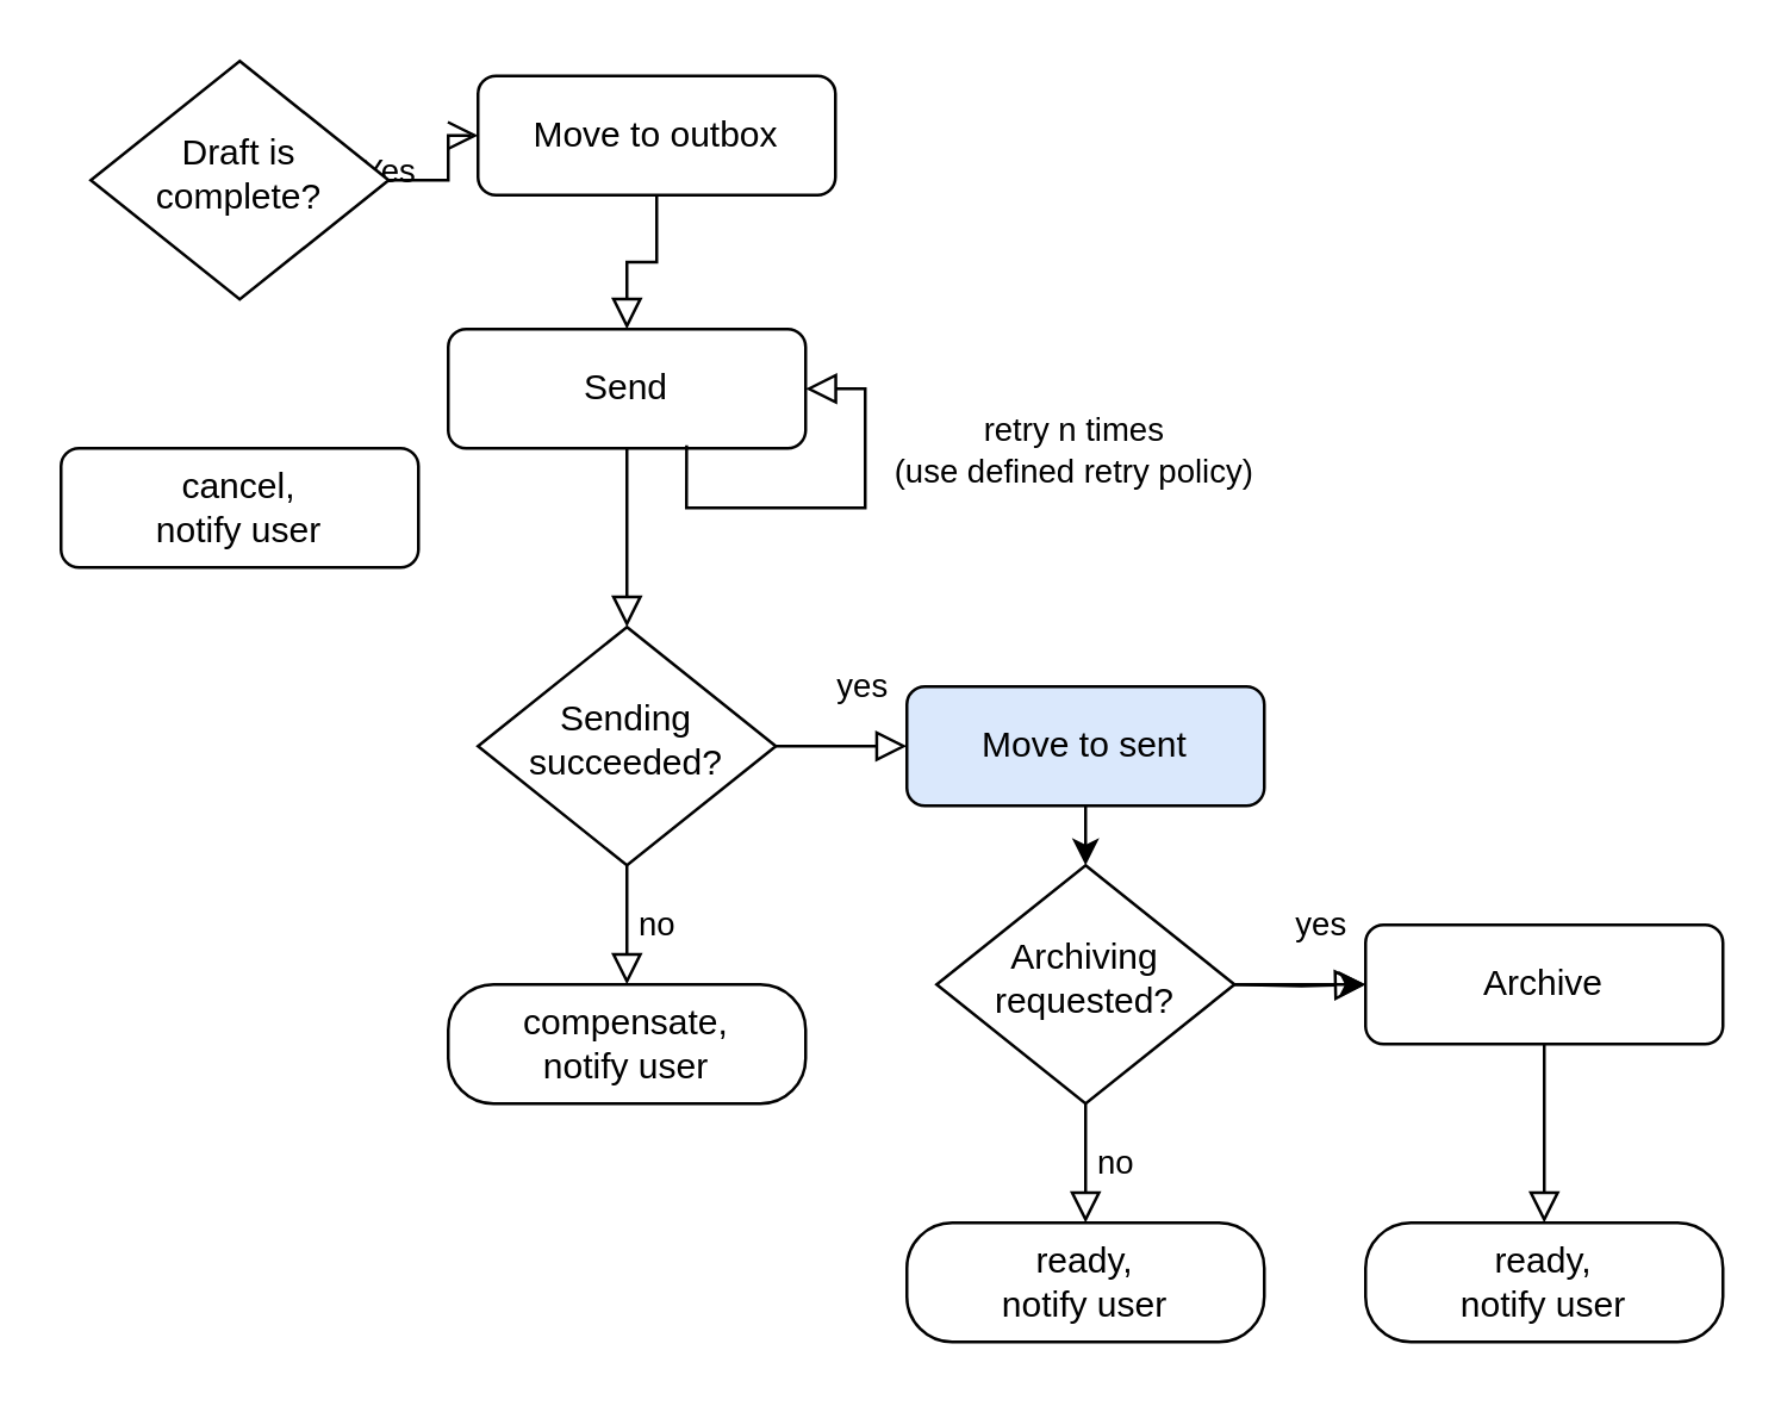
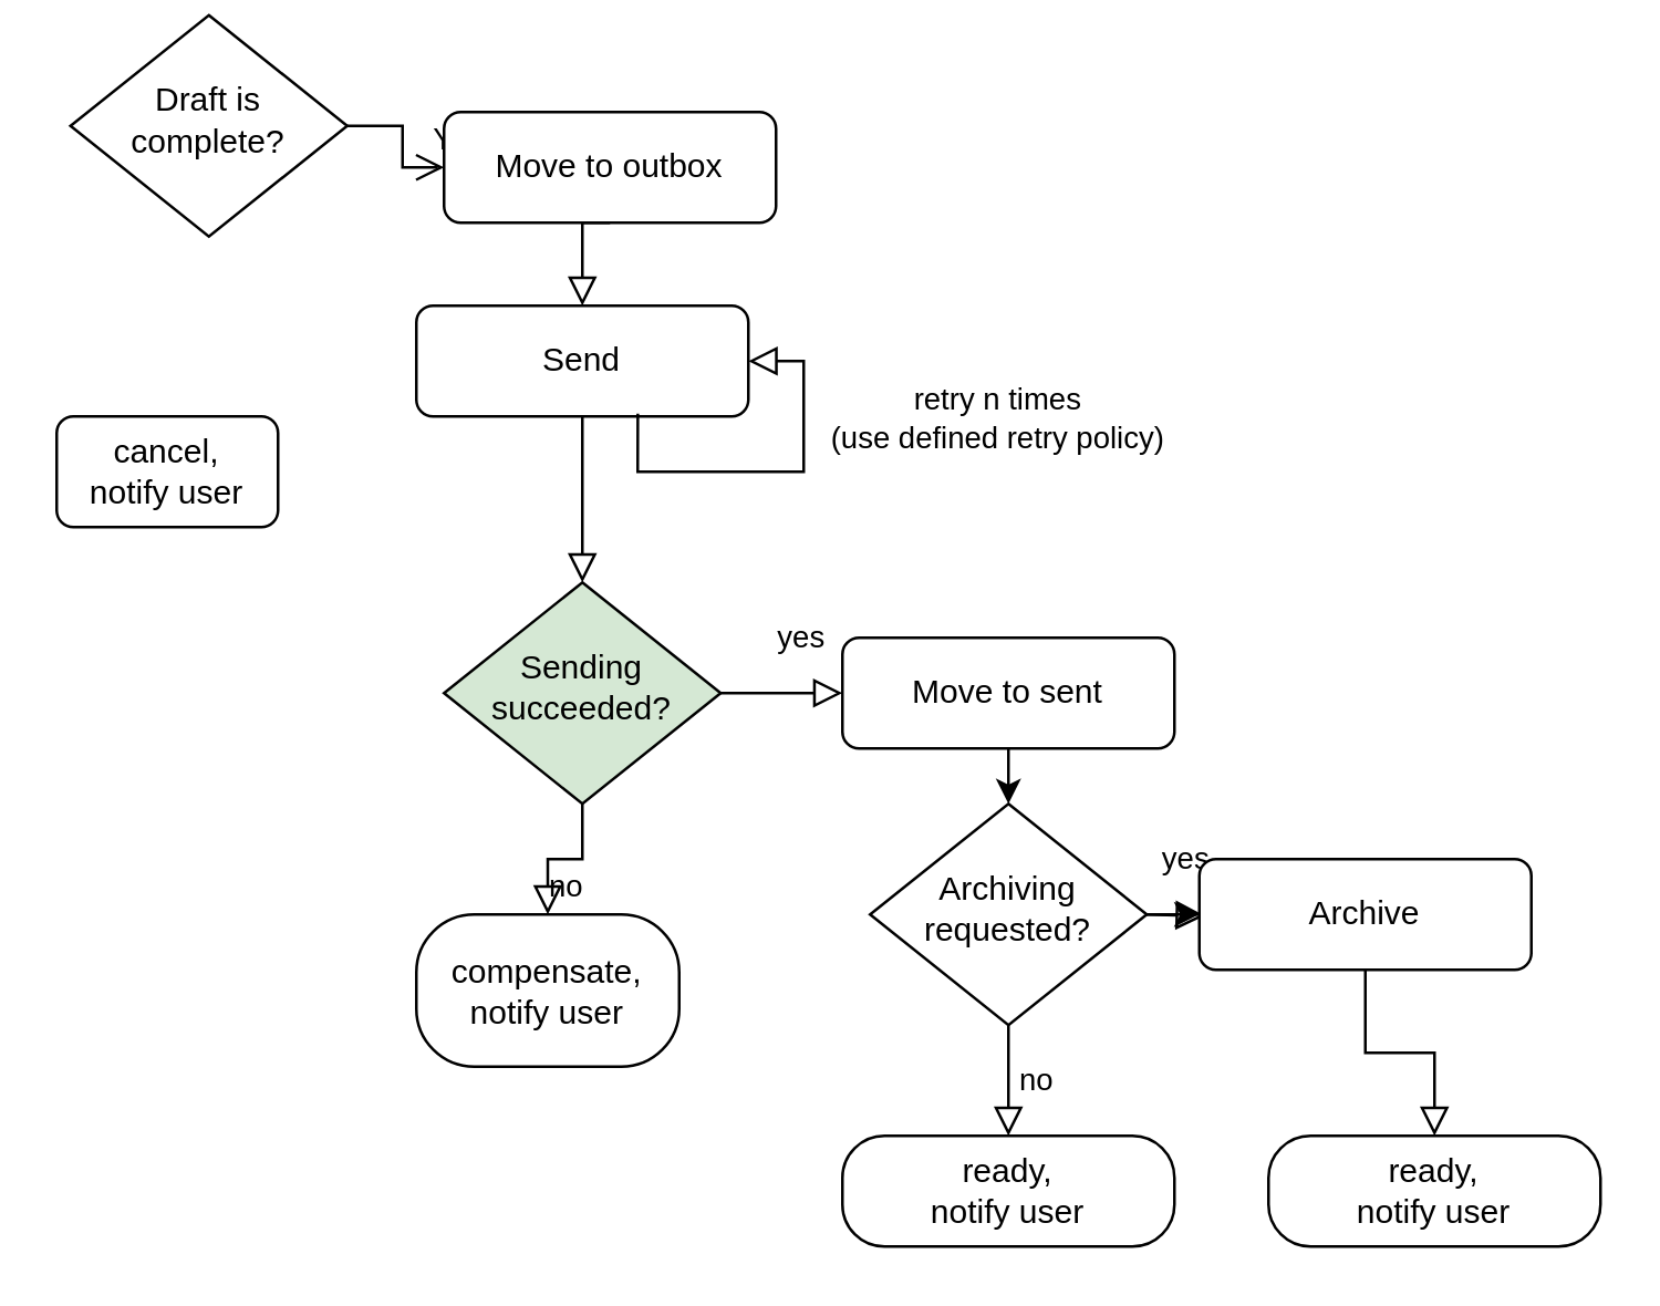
  <mxCell id="0" />
  <mxCell id="1" parent="0" />
  <mxCell id="2" value="Yes" style="rounded=0;html=1;jettySize=auto;orthogonalLoop=1;fontSize=11;endArrow=open;endFill=0;endSize=8;strokeWidth=1;shadow=0;labelBackgroundColor=none;edgeStyle=orthogonalEdgeStyle;entryX=0;entryY=0.5;entryDx=0;entryDy=0;" parent="1" source="3" target="15" edge="1"><mxGeometry y="20" relative="1" as="geometry"><mxPoint as="offset" /></mxGeometry></mxCell>
- <mxCell id="3" value="Draft is&lt;br&gt;complete?" style="rhombus;whiteSpace=wrap;html=1;shadow=0;fontFamily=Helvetica;fontSize=12;align=center;strokeWidth=1;spacing=6;spacingTop=-4;" parent="1" vertex="1"><mxGeometry x="30" y="20" width="100" height="80" as="geometry" /></mxCell>
- <mxCell id="4" value="cancel, &lt;br&gt;notify user" style="rounded=1;whiteSpace=wrap;html=1;fontSize=12;glass=0;strokeWidth=1;shadow=0;" parent="1" vertex="1"><mxGeometry x="20" y="150" width="120" height="40" as="geometry" /></mxCell>
+ <mxCell id="3" value="Draft is&lt;br&gt;complete?" style="rhombus;whiteSpace=wrap;html=1;shadow=0;fontFamily=Helvetica;fontSize=12;align=center;strokeWidth=1;spacing=6;spacingTop=-4;" parent="1" vertex="1"><mxGeometry x="25" y="5" width="100" height="80" as="geometry" /></mxCell>
+ <mxCell id="4" value="cancel, &lt;br&gt;notify user" style="rounded=1;whiteSpace=wrap;html=1;fontSize=12;glass=0;strokeWidth=1;shadow=0;" parent="1" vertex="1"><mxGeometry x="20" y="150" width="80" height="40" as="geometry" /></mxCell>
  <mxCell id="5" value="yes" style="rounded=0;html=1;jettySize=auto;orthogonalLoop=1;fontSize=11;endArrow=block;endFill=0;endSize=8;strokeWidth=1;shadow=0;labelBackgroundColor=none;edgeStyle=orthogonalEdgeStyle;" parent="1" source="7" target="9" edge="1"><mxGeometry x="0.333" y="20" relative="1" as="geometry"><mxPoint as="offset" /></mxGeometry></mxCell>
  <mxCell id="6" value="no" style="edgeStyle=orthogonalEdgeStyle;rounded=0;html=1;jettySize=auto;orthogonalLoop=1;fontSize=11;endArrow=block;endFill=0;endSize=8;strokeWidth=1;shadow=0;labelBackgroundColor=none;entryX=0.5;entryY=0;entryDx=0;entryDy=0;" parent="1" source="7" target="10" edge="1"><mxGeometry y="10" relative="1" as="geometry"><mxPoint as="offset" /><mxPoint x="210" y="340" as="targetPoint" /></mxGeometry></mxCell>
- <mxCell id="7" value="Sending&lt;br&gt;succeeded?" style="rhombus;whiteSpace=wrap;html=1;shadow=0;fontFamily=Helvetica;fontSize=12;align=center;strokeWidth=1;spacing=6;spacingTop=-4;" parent="1" vertex="1"><mxGeometry x="160" y="210" width="100" height="80" as="geometry" /></mxCell>
+ <mxCell id="7" value="Sending&lt;br&gt;succeeded?" style="rhombus;whiteSpace=wrap;html=1;shadow=0;fontFamily=Helvetica;fontSize=12;align=center;strokeWidth=1;spacing=6;spacingTop=-4;fillColor=#d5e8d4;" parent="1" vertex="1"><mxGeometry x="160" y="210" width="100" height="80" as="geometry" /></mxCell>
  <mxCell id="8" style="edgeStyle=orthogonalEdgeStyle;rounded=0;orthogonalLoop=1;jettySize=auto;html=1;exitX=0.5;exitY=1;exitDx=0;exitDy=0;entryX=0.5;entryY=0;entryDx=0;entryDy=0;" edge="1" parent="1" source="9" target="19"><mxGeometry relative="1" as="geometry" /></mxCell>
- <mxCell id="9" value="Move to sent" style="rounded=1;whiteSpace=wrap;html=1;fontSize=12;glass=0;strokeWidth=1;shadow=0;fillColor=#dae8fc;" parent="1" vertex="1"><mxGeometry x="304" y="230" width="120" height="40" as="geometry" /></mxCell>
- <mxCell id="10" value="compensate,&lt;br&gt;notify user" style="rounded=1;whiteSpace=wrap;html=1;fontSize=12;glass=0;strokeWidth=1;shadow=0;arcSize=38;" parent="1" vertex="1"><mxGeometry x="150" y="330" width="120" height="40" as="geometry" /></mxCell>
+ <mxCell id="9" value="Move to sent" style="rounded=1;whiteSpace=wrap;html=1;fontSize=12;glass=0;strokeWidth=1;shadow=0;" parent="1" vertex="1"><mxGeometry x="304" y="230" width="120" height="40" as="geometry" /></mxCell>
+ <mxCell id="10" value="compensate,&lt;br&gt;notify user" style="rounded=1;whiteSpace=wrap;html=1;fontSize=12;glass=0;strokeWidth=1;shadow=0;arcSize=38;" parent="1" vertex="1"><mxGeometry x="150" y="330" width="95" height="55" as="geometry" /></mxCell>
  <mxCell id="11" value="Send" style="rounded=1;whiteSpace=wrap;html=1;fontSize=12;glass=0;strokeWidth=1;shadow=0;" vertex="1" parent="1"><mxGeometry x="150" y="110" width="120" height="40" as="geometry" /></mxCell>
  <mxCell id="12" value="" style="rounded=0;html=1;jettySize=auto;orthogonalLoop=1;fontSize=11;endArrow=block;endFill=0;endSize=8;strokeWidth=1;shadow=0;labelBackgroundColor=none;edgeStyle=orthogonalEdgeStyle;entryX=0.5;entryY=0;entryDx=0;entryDy=0;exitX=0.5;exitY=1;exitDx=0;exitDy=0;" edge="1" parent="1" source="11" target="7"><mxGeometry relative="1" as="geometry"><mxPoint x="220" y="-60" as="sourcePoint" /><mxPoint x="220" y="-10" as="targetPoint" /></mxGeometry></mxCell>
  <mxCell id="13" value="" style="rounded=0;html=1;jettySize=auto;orthogonalLoop=1;fontSize=11;endArrow=block;endFill=0;endSize=8;strokeWidth=1;shadow=0;labelBackgroundColor=none;edgeStyle=orthogonalEdgeStyle;entryX=1;entryY=0.5;entryDx=0;entryDy=0;exitX=0.667;exitY=0.975;exitDx=0;exitDy=0;exitPerimeter=0;" edge="1" parent="1" source="11" target="11"><mxGeometry relative="1" as="geometry"><mxPoint x="220" y="160" as="sourcePoint" /><mxPoint x="220" y="220" as="targetPoint" /></mxGeometry></mxCell>
  <mxCell id="14" value="retry n times&lt;br&gt;(use defined retry policy)" style="edgeLabel;html=1;align=center;verticalAlign=middle;resizable=0;points=[];" vertex="1" connectable="0" parent="13"><mxGeometry x="-0.092" y="1" relative="1" as="geometry"><mxPoint x="87" y="-19" as="offset" /></mxGeometry></mxCell>
- <mxCell id="15" value="Move to outbox" style="rounded=1;whiteSpace=wrap;html=1;fontSize=12;glass=0;strokeWidth=1;shadow=0;" vertex="1" parent="1"><mxGeometry x="160" y="25" width="120" height="40" as="geometry" /></mxCell>
+ <mxCell id="15" value="Move to outbox" style="rounded=1;whiteSpace=wrap;html=1;fontSize=12;glass=0;strokeWidth=1;shadow=0;" vertex="1" parent="1"><mxGeometry x="160" y="40" width="120" height="40" as="geometry" /></mxCell>
  <mxCell id="16" value="" style="rounded=0;html=1;jettySize=auto;orthogonalLoop=1;fontSize=11;endArrow=block;endFill=0;endSize=8;strokeWidth=1;shadow=0;labelBackgroundColor=none;edgeStyle=orthogonalEdgeStyle;exitX=0.5;exitY=1;exitDx=0;exitDy=0;entryX=0.5;entryY=0;entryDx=0;entryDy=0;" edge="1" parent="1" source="15" target="11"><mxGeometry relative="1" as="geometry"><mxPoint x="390" y="90" as="sourcePoint" /><mxPoint x="320" y="60" as="targetPoint" /></mxGeometry></mxCell>
  <mxCell id="17" value="no" style="edgeStyle=orthogonalEdgeStyle;rounded=0;html=1;jettySize=auto;orthogonalLoop=1;fontSize=11;endArrow=block;endFill=0;endSize=8;strokeWidth=1;shadow=0;labelBackgroundColor=none;entryX=0.5;entryY=0;entryDx=0;entryDy=0;" edge="1" parent="1" source="19" target="20"><mxGeometry y="10" relative="1" as="geometry"><mxPoint as="offset" /><mxPoint x="364" y="420" as="targetPoint" /></mxGeometry></mxCell>
  <mxCell id="18" value="" style="edgeStyle=orthogonalEdgeStyle;rounded=0;orthogonalLoop=1;jettySize=auto;html=1;" edge="1" parent="1" source="19" target="22"><mxGeometry relative="1" as="geometry" /></mxCell>
  <mxCell id="19" value="Archiving&lt;br&gt;requested?" style="rhombus;whiteSpace=wrap;html=1;shadow=0;fontFamily=Helvetica;fontSize=12;align=center;strokeWidth=1;spacing=6;spacingTop=-4;" vertex="1" parent="1"><mxGeometry x="314" y="290" width="100" height="80" as="geometry" /></mxCell>
  <mxCell id="20" value="ready,&lt;br&gt;notify user" style="rounded=1;whiteSpace=wrap;html=1;fontSize=12;glass=0;strokeWidth=1;shadow=0;arcSize=38;" vertex="1" parent="1"><mxGeometry x="304" y="410" width="120" height="40" as="geometry" /></mxCell>
  <mxCell id="21" value="yes" style="rounded=0;html=1;jettySize=auto;orthogonalLoop=1;fontSize=11;endArrow=block;endFill=0;endSize=8;strokeWidth=1;shadow=0;labelBackgroundColor=none;edgeStyle=orthogonalEdgeStyle;" edge="1" parent="1" target="22"><mxGeometry x="0.333" y="20" relative="1" as="geometry"><mxPoint as="offset" /><mxPoint x="414" y="330" as="sourcePoint" /></mxGeometry></mxCell>
- <mxCell id="22" value="Archive" style="rounded=1;whiteSpace=wrap;html=1;fontSize=12;glass=0;strokeWidth=1;shadow=0;" vertex="1" parent="1"><mxGeometry x="458" y="310" width="120" height="40" as="geometry" /></mxCell>
+ <mxCell id="22" value="Archive" style="rounded=1;whiteSpace=wrap;html=1;fontSize=12;glass=0;strokeWidth=1;shadow=0;" vertex="1" parent="1"><mxGeometry x="433" y="310" width="120" height="40" as="geometry" /></mxCell>
  <mxCell id="23" value="ready,&lt;br&gt;notify user" style="rounded=1;whiteSpace=wrap;html=1;fontSize=12;glass=0;strokeWidth=1;shadow=0;arcSize=38;" vertex="1" parent="1"><mxGeometry x="458" y="410" width="120" height="40" as="geometry" /></mxCell>
  <mxCell id="24" value="" style="rounded=0;html=1;jettySize=auto;orthogonalLoop=1;fontSize=11;endArrow=block;endFill=0;endSize=8;strokeWidth=1;shadow=0;labelBackgroundColor=none;edgeStyle=orthogonalEdgeStyle;entryX=0.5;entryY=0;entryDx=0;entryDy=0;exitX=0.5;exitY=1;exitDx=0;exitDy=0;" edge="1" parent="1" source="22" target="23"><mxGeometry relative="1" as="geometry"><mxPoint x="220" y="160" as="sourcePoint" /><mxPoint x="220" y="220" as="targetPoint" /></mxGeometry></mxCell>
